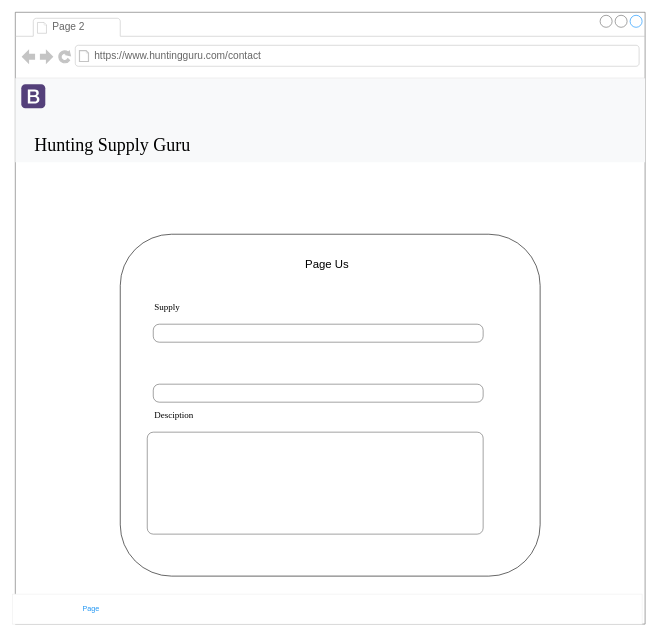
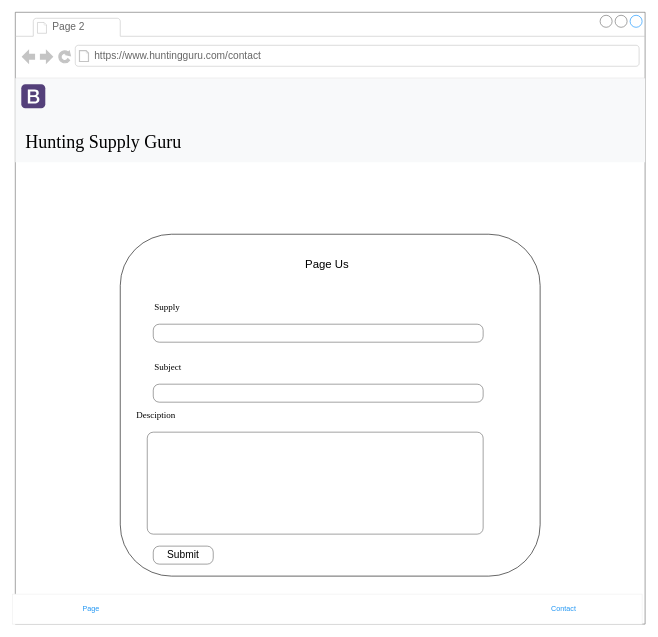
  <mxCell id="0" />
  <mxCell id="1" parent="0" />
  <mxCell id="2" value="" style="strokeWidth=1;shadow=0;dashed=0;align=center;html=1;shape=mxgraph.mockup.containers.browserWindow;rSize=0;strokeColor=#666666;mainText=,;recursiveResize=0;rounded=0;labelBackgroundColor=none;fontFamily=Verdana;fontSize=12" parent="1" vertex="1"><mxGeometry x="25" y="20" width="1050" height="1020" as="geometry" /></mxCell>
  <mxCell id="3" value="" style="html=1;shadow=0;dashed=0;fillColor=#F8F9FA;strokeColor=none;fontSize=16;fontColor=#181819;align=left;spacing=2;spacingLeft=55;" vertex="1" parent="2"><mxGeometry y="110" width="1050" height="140" as="geometry" /></mxCell>
  <mxCell id="4" value="" style="html=1;shadow=0;dashed=0;shape=mxgraph.bootstrap.logo;fillColor=#54407A;strokeColor=none;sketch=0;" vertex="1" parent="3"><mxGeometry width="40" height="40" relative="1" as="geometry"><mxPoint x="10" y="10" as="offset" /></mxGeometry></mxCell>
- <mxCell id="5" value="Hunting Supply Guru" style="text;html=1;points=[];align=left;verticalAlign=top;spacingTop=-4;fontSize=30;fontFamily=Verdana" parent="3" vertex="1"><mxGeometry x="30" y="90" width="340" height="50" as="geometry" /></mxCell>
+ <mxCell id="5" value="Hunting Supply Guru" style="text;html=1;points=[];align=left;verticalAlign=top;spacingTop=-4;fontSize=30;fontFamily=Verdana" parent="3" vertex="1"><mxGeometry x="15" y="85" width="340" height="50" as="geometry" /></mxCell>
  <mxCell id="6" value="Page 2" style="strokeWidth=1;shadow=0;dashed=0;align=center;html=1;shape=mxgraph.mockup.containers.anchor;fontSize=17;fontColor=#666666;align=left;" parent="2" vertex="1"><mxGeometry x="60" y="12" width="110" height="26" as="geometry" /></mxCell>
  <mxCell id="7" value="https://www.huntingguru.com/contact" style="strokeWidth=1;shadow=0;dashed=0;align=center;html=1;shape=mxgraph.mockup.containers.anchor;rSize=0;fontSize=17;fontColor=#666666;align=left;" parent="2" vertex="1"><mxGeometry x="130" y="60" width="250" height="26" as="geometry" /></mxCell>
  <mxCell id="8" value="" style="shape=rect;fillColor=#ffffff;strokeColor=#eeeeee;shadow=0;" vertex="1" parent="2"><mxGeometry x="-5" y="970" width="1050" height="50" as="geometry" /></mxCell>
  <mxCell id="9" value="Page" style="shape=rect;strokeColor=none;fillColor=none;fontSize=12;fontColor=#2196F3;dashed=0;whiteSpace=wrap;html=1;" vertex="1" parent="8"><mxGeometry width="262.5" height="50" as="geometry" /></mxCell>
+ <mxCell id="10" value="Contact" style="shape=rect;strokeColor=none;fillColor=none;fontSize=12;fontColor=#2196F3;dashed=0;whiteSpace=wrap;html=1;" vertex="1" parent="8"><mxGeometry x="787.5" width="262.5" height="50" as="geometry" /></mxCell>
  <mxCell id="11" value="" style="rounded=1;whiteSpace=wrap;html=1;" vertex="1" parent="2"><mxGeometry x="175" y="370" width="700" height="570" as="geometry" /></mxCell>
  <mxCell id="12" value="Page Us" style="text;html=1;align=center;verticalAlign=middle;whiteSpace=wrap;rounded=0;fontSize=19;" vertex="1" parent="2"><mxGeometry x="405" y="405" width="230" height="30" as="geometry" /></mxCell>
  <mxCell id="13" value="" style="strokeWidth=1;shadow=0;dashed=0;align=center;html=1;shape=mxgraph.mockup.buttons.button;strokeColor=#666666;mainText=;buttonStyle=round;fontSize=17;fontStyle=0;fillColor=none;whiteSpace=wrap;rounded=0;labelBackgroundColor=none;" vertex="1" parent="2"><mxGeometry x="230" y="620" width="550" height="30" as="geometry" /></mxCell>
  <mxCell id="14" value="" style="strokeWidth=1;shadow=0;dashed=0;align=center;html=1;shape=mxgraph.mockup.buttons.button;strokeColor=#666666;mainText=;buttonStyle=round;fontSize=17;fontStyle=0;fillColor=none;whiteSpace=wrap;rounded=0;labelBackgroundColor=none;" vertex="1" parent="2"><mxGeometry x="220" y="700" width="560" height="170" as="geometry" /></mxCell>
- <mxCell id="16" value="Desciption" style="text;html=1;points=[];align=left;verticalAlign=top;spacingTop=-4;fontSize=15;fontFamily=Verdana" vertex="1" parent="2"><mxGeometry x="230" y="660" width="170" height="30" as="geometry" /></mxCell>
+ <mxCell id="15" value="Submit" style="strokeWidth=1;shadow=0;dashed=0;align=center;html=1;shape=mxgraph.mockup.buttons.button;strokeColor=#666666;mainText=;buttonStyle=round;fontSize=17;fontStyle=0;fillColor=none;whiteSpace=wrap;rounded=0;labelBackgroundColor=none;" vertex="1" parent="2"><mxGeometry x="230" y="890" width="100" height="30" as="geometry" /></mxCell>
+ <mxCell id="16" value="Desciption" style="text;html=1;points=[];align=left;verticalAlign=top;spacingTop=-4;fontSize=15;fontFamily=Verdana" vertex="1" parent="2"><mxGeometry x="200" y="660" width="170" height="30" as="geometry" /></mxCell>
+ <mxCell id="17" value="Subject" style="text;html=1;points=[];align=left;verticalAlign=top;spacingTop=-4;fontSize=15;fontFamily=Verdana" vertex="1" parent="2"><mxGeometry x="230" y="580" width="170" height="30" as="geometry" /></mxCell>
  <mxCell id="18" value="Supply" style="text;html=1;points=[];align=left;verticalAlign=top;spacingTop=-4;fontSize=15;fontFamily=Verdana" vertex="1" parent="2"><mxGeometry x="230" y="480" width="170" height="30" as="geometry" /></mxCell>
  <mxCell id="19" value="" style="strokeWidth=1;shadow=0;dashed=0;align=center;html=1;shape=mxgraph.mockup.buttons.button;strokeColor=#666666;mainText=;buttonStyle=round;fontSize=17;fontStyle=0;fillColor=none;whiteSpace=wrap;rounded=0;labelBackgroundColor=none;" vertex="1" parent="1"><mxGeometry x="255" y="540" width="550" height="30" as="geometry" /></mxCell>
